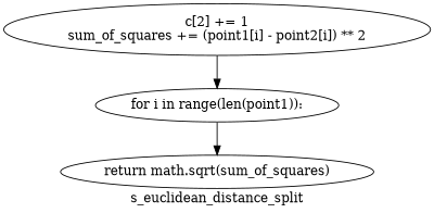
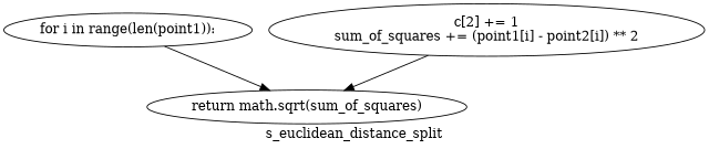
  digraph {
    label=s_euclidean_distance_split
    n1 [height=0.5 label="for i in range(len(point1)):\n" width=2.9293]
    n2 [height=0.5 label="return math.sqrt(sum_of_squares)\n" width=3.8164]
    n3 [height=0.77585 label="c[2] += 1\nsum_of_squares += (point1[i] - point2[i]) ** 2\n" width=5.4261]
    n1 -> n2
-   n3 -> n1
+   n3 -> n2
  }
